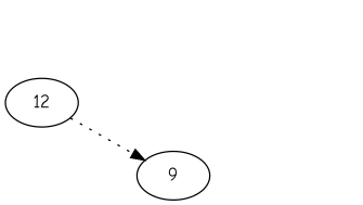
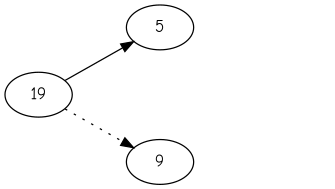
  digraph {
    fontname="Comic Neue"
    rankdir=LR
    node [fontname="Comic Neue"]
    edge [fontname="Comic Neue" style=invis]
-   12
+   12 [label=19]
+   5
    none3 [style=invis]
    9
    none1 [style=invis]
+   12 -> 5 [arrowhead=normal style=solid]
    12 -> none3
    12 -> 9 [arrowhead=normal style=dotted]
+   5 -> none1
  }
